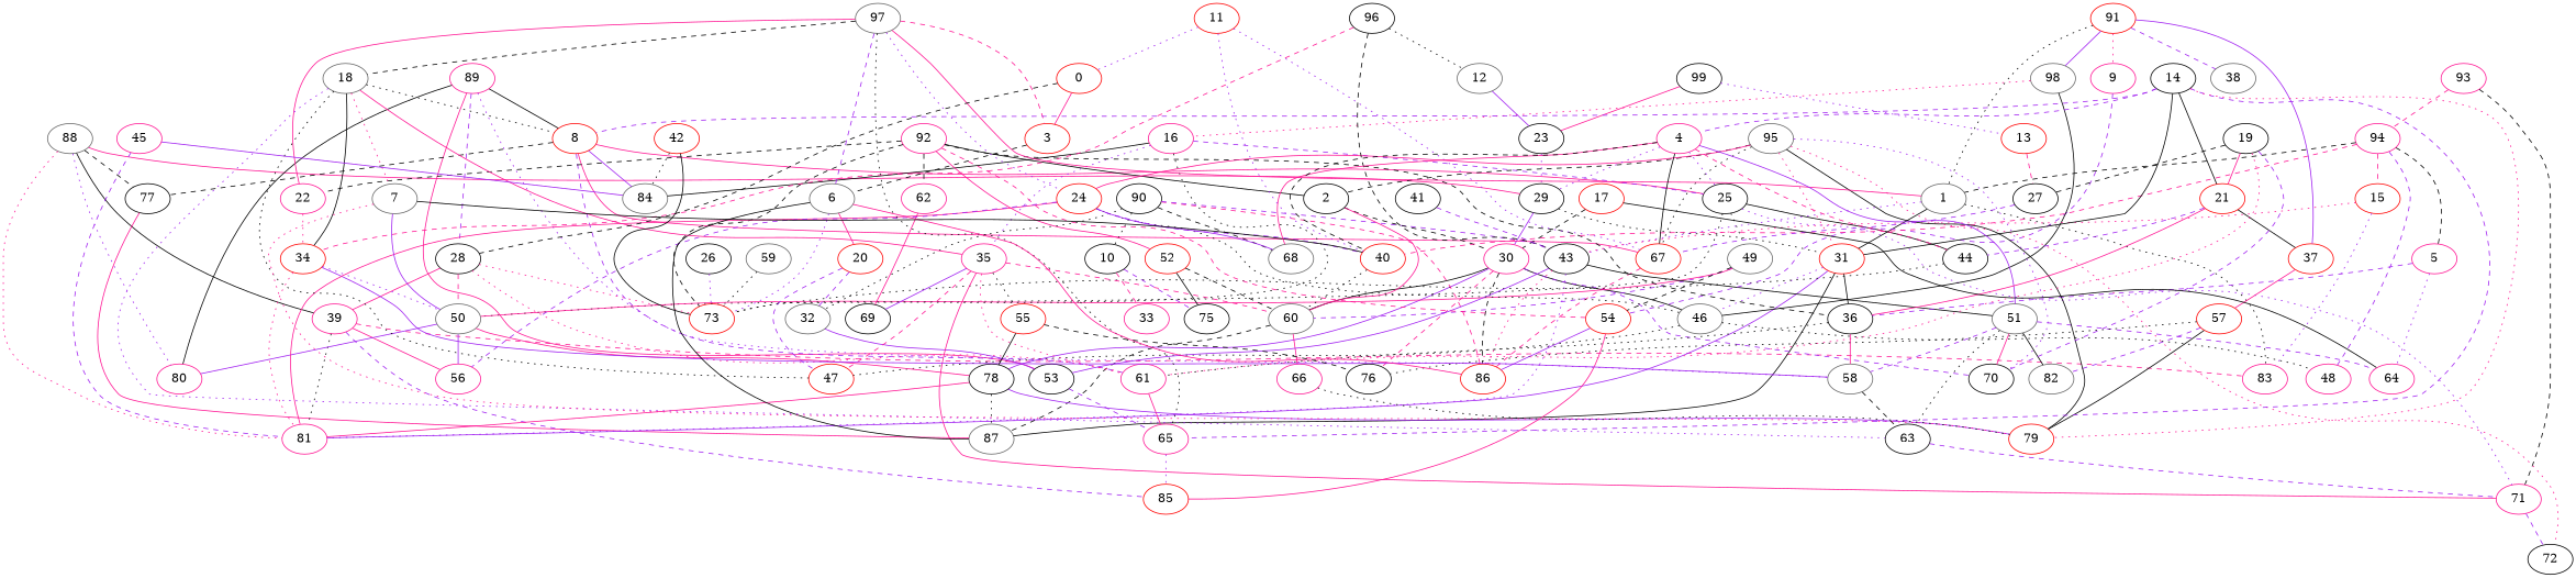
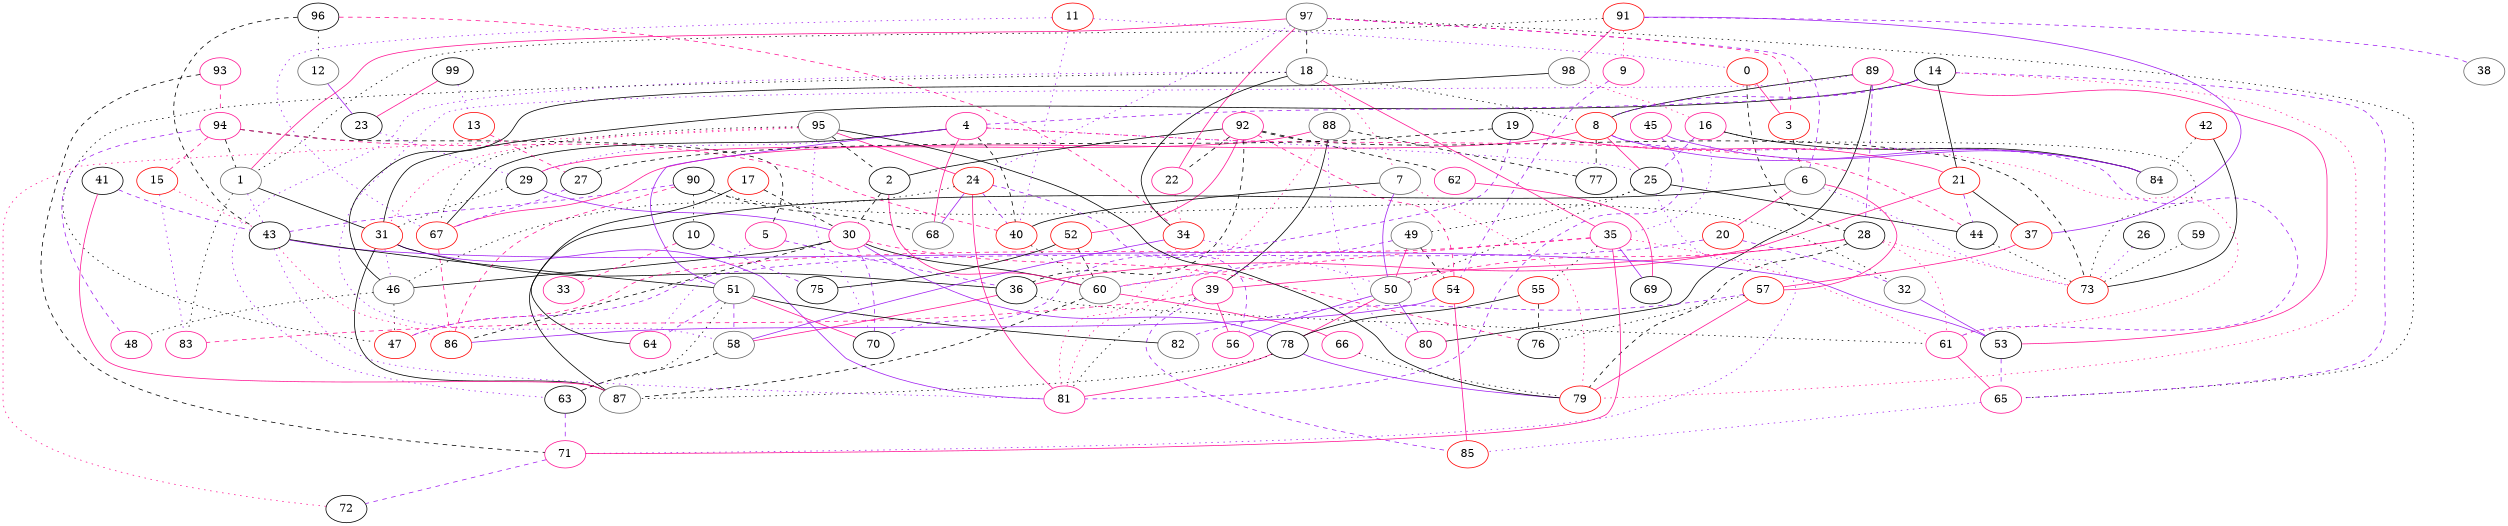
  graph {
    node [color=black]
    edge [color=black style=solid]
    88 [color=gray40]
    77
    80 [color=deeppink]
    81 [color=deeppink]
    29
    39 [color=deeppink]
    87 [color=gray40]
    31 [color=red]
    30 [color=deeppink]
    83 [color=deeppink]
    56 [color=deeppink]
    85 [color=red]
    46 [color=gray40]
    36
    86 [color=red]
    60 [color=gray40]
    70
    76
    78
    89 [color=deeppink]
    8 [color=red]
    53
    58 [color=gray40]
    28
    67 [color=red]
    25
    84 [color=gray40]
    61 [color=deeppink]
    65 [color=deeppink]
    63
    73 [color=red]
    79 [color=red]
    50 [color=gray40]
    71 [color=deeppink]
    44
    49 [color=gray40]
    90
    10
    32 [color=gray40]
    43
    68 [color=gray40]
    33 [color=deeppink]
    75
    51 [color=gray40]
    64 [color=deeppink]
    82 [color=gray40]
    91 [color=red]
    1 [color=gray40]
    37 [color=red]
    38 [color=gray40]
    9 [color=deeppink]
    98 [color=gray40]
    57 [color=red]
    54 [color=red]
    16 [color=deeppink]
    35 [color=deeppink]
    48 [color=deeppink]
    47 [color=red]
    92 [color=deeppink]
    2
    22 [color=deeppink]
    52 [color=red]
    62 [color=deeppink]
    34 [color=red]
    69
    66 [color=deeppink]
    93 [color=deeppink]
    94 [color=deeppink]
    72
    5 [color=deeppink]
    15 [color=red]
    40 [color=red]
    95 [color=gray40]
    24 [color=red]
    96
    12 [color=gray40]
    23
    97 [color=gray40]
    6 [color=gray40]
    3 [color=red]
    18 [color=gray40]
    20 [color=red]
    7 [color=gray40]
    55 [color=red]
    11 [color=red]
    0 [color=red]
    99
    13 [color=red]
    27
    14
    4 [color=deeppink]
    21 [color=red]
    17 [color=red]
    19
    26
    41
    42 [color=red]
    45 [color=deeppink]
    59 [color=gray40]
    88 -- 77 [style=dashed]
    88 -- 80 [color=purple style=dotted]
    88 -- 81 [color=deeppink style=dotted]
    88 -- 29 [color=deeppink]
    88 -- 39
-   77 -- 87 [color=deeppink]
+   41 -- 87 [color=deeppink]
    29 -- 31 [style=dotted]
    29 -- 30 [color=purple]
    39 -- 81 [style=dotted]
    39 -- 83 [color=deeppink style=dashed]
    39 -- 56 [color=deeppink]
    39 -- 85 [color=purple style=dashed]
    31 -- 81 [color=purple]
    31 -- 87
    31 -- 46 [color=purple style=dotted]
    31 -- 36
    30 -- 46
    30 -- 86 [style=dashed]
    30 -- 60
    30 -- 70 [color=purple style=dashed]
    30 -- 76 [color=deeppink style=dashed]
    30 -- 78 [color=purple]
    46 -- 48 [style=dotted]
    46 -- 47 [style=dotted]
    36 -- 58 [color=deeppink]
    36 -- 61 [style=dotted]
    60 -- 87 [style=dashed]
    60 -- 66 [color=deeppink]
    78 -- 81 [color=deeppink]
    78 -- 87 [style=dotted]
    78 -- 79 [color=purple]
    89 -- 80
    89 -- 8
    89 -- 53 [color=deeppink]
    89 -- 58 [color=purple style=dotted]
    89 -- 28 [color=purple style=dashed]
    8 -- 77 [style=dashed]
    8 -- 67 [color=deeppink]
    8 -- 25 [color=deeppink]
    8 -- 84 [color=purple]
    8 -- 61 [color=purple style=dashed]
    53 -- 65 [color=purple style=dashed]
    58 -- 63 [style=dashed]
    28 -- 39 [color=deeppink]
    28 -- 61 [color=deeppink style=dotted]
    28 -- 73 [color=deeppink style=dotted]
+   28 -- 79 [style=dashed]
    28 -- 50 [color=deeppink style=dashed]
    67 -- 86 [color=deeppink style=dashed]
    25 -- 50 [style=dotted]
    25 -- 71 [color=purple style=dotted]
    25 -- 44
    25 -- 49 [style=dotted]
    61 -- 65 [color=deeppink]
    65 -- 85 [color=purple style=dotted]
    63 -- 71 [color=purple style=dashed]
    50 -- 80 [color=purple]
    50 -- 56 [color=purple]
    50 -- 78 [color=deeppink]
    71 -- 72 [color=purple style=dashed]
    44 -- 73 [style=dotted]
    49 -- 60 [color=purple style=dashed]
    49 -- 50 [color=deeppink]
    49 -- 54 [style=dashed]
    90 -- 86 [color=deeppink style=dashed]
    90 -- 10 [style=dotted]
    90 -- 32 [style=dotted]
    90 -- 43 [color=purple style=dashed]
    90 -- 68 [style=dashed]
    10 -- 33 [color=deeppink style=dashed]
    10 -- 75 [color=purple style=dashed]
    32 -- 53 [color=purple]
    43 -- 81 [color=purple style=dotted]
    43 -- 86 [color=deeppink style=dotted]
    43 -- 53 [color=purple]
    43 -- 51
    51 -- 70 [color=deeppink]
    51 -- 58 [color=purple style=dashed]
    51 -- 63 [style=dotted]
    51 -- 64 [color=purple style=dashed]
    51 -- 82
    91 -- 1 [style=dotted]
    91 -- 37 [color=purple]
    91 -- 38 [color=purple style=dashed]
    91 -- 9 [color=deeppink style=dotted]
-   91 -- 98 [color=purple]
+   91 -- 98 [color=deeppink]
    1 -- 31
    1 -- 83 [style=dotted]
    1 -- 43 [color=purple style=dotted]
    37 -- 57 [color=deeppink]
    9 -- 54 [color=purple style=dashed]
    98 -- 46
    98 -- 16 [color=deeppink style=dotted]
    57 -- 76 [style=dotted]
-   57 -- 79
+   57 -- 79 [color=deeppink]
    57 -- 82 [color=purple style=dashed]
    54 -- 85 [color=deeppink]
    54 -- 86 [color=purple]
    16 -- 25 [color=purple style=dashed]
    16 -- 84
    16 -- 73 [style=dotted]
    16 -- 35 [color=purple style=dotted]
    35 -- 60 [color=deeppink style=dashed]
    35 -- 61 [color=deeppink style=dotted]
    35 -- 71 [color=deeppink]
    35 -- 47 [color=deeppink style=dashed]
    35 -- 69 [color=purple]
    35 -- 55 [style=dotted]
    92 -- 36 [style=dashed]
    92 -- 73 [style=dashed]
    92 -- 54 [color=deeppink style=dashed]
    92 -- 2
    92 -- 22 [style=dashed]
    92 -- 52 [color=deeppink]
    92 -- 62 [style=dashed]
    2 -- 30 [style=dashed]
    2 -- 60 [color=deeppink]
    22 -- 34 [color=deeppink style=dotted]
    52 -- 60 [style=dashed]
    52 -- 75
    62 -- 69 [color=deeppink]
    34 -- 81 [color=deeppink style=dotted]
    34 -- 58 [color=purple]
    34 -- 50 [color=purple style=dotted]
    66 -- 79 [style=dotted]
    93 -- 71 [style=dashed]
    93 -- 94 [color=deeppink style=dashed]
    94 -- 1 [style=dashed]
    94 -- 48 [color=purple style=dashed]
    94 -- 5 [style=dashed]
    94 -- 15 [color=deeppink style=dashed]
    94 -- 40 [color=deeppink style=dashed]
    5 -- 36 [color=purple style=dashed]
    5 -- 64 [color=purple style=dotted]
    15 -- 83 [color=purple style=dotted]
    15 -- 43 [color=deeppink style=dotted]
    40 -- 60 [style=dotted]
    95 -- 31 [color=deeppink style=dotted]
    95 -- 70 [color=purple style=dotted]
    95 -- 67 [style=dotted]
    95 -- 79
    95 -- 2 [style=dashed]
    95 -- 72 [color=deeppink style=dotted]
    95 -- 24 [color=deeppink]
    24 -- 81 [color=deeppink]
    24 -- 56 [color=purple style=dashed]
    24 -- 46 [style=dotted]
    24 -- 68 [color=purple]
    24 -- 40 [color=purple style=dashed]
    96 -- 43 [style=dashed]
    96 -- 34 [color=deeppink style=dashed]
    96 -- 12 [style=dotted]
    12 -- 23 [color=purple]
    23 -- 29 [color=purple style=dotted]
    97 -- 65 [style=dotted]
    97 -- 1 [color=deeppink]
    97 -- 22 [color=deeppink]
    97 -- 24 [color=purple style=dotted]
    97 -- 6 [color=purple style=dashed]
    97 -- 3 [color=deeppink style=dashed]
    97 -- 18 [style=dashed]
    6 -- 87
-   6 -- 86 [color=deeppink]
+   6 -- 57 [color=deeppink]
    6 -- 73 [color=purple style=dotted]
    6 -- 20 [color=deeppink]
    3 -- 6 [style=dashed]
    18 -- 8 [style=dotted]
    18 -- 63 [color=purple style=dotted]
    18 -- 35 [color=deeppink]
    18 -- 47 [style=dotted]
    18 -- 34
    18 -- 7 [color=deeppink style=dotted]
    20 -- 32 [color=purple style=dashed]
    20 -- 47 [color=purple style=dashed]
    7 -- 79 [color=deeppink style=dotted]
    7 -- 50 [color=purple]
    7 -- 40
    55 -- 76 [style=dashed]
    55 -- 78
    11 -- 67 [color=purple style=dotted]
    11 -- 40 [color=purple style=dotted]
    11 -- 0 [color=purple style=dotted]
    0 -- 28 [style=dashed]
    0 -- 3 [color=deeppink]
    99 -- 23 [color=deeppink]
    99 -- 13 [color=purple style=dotted]
    13 -- 27 [color=deeppink style=dashed]
    27 -- 67 [color=purple style=dashed]
    14 -- 31
    14 -- 8 [color=purple style=dashed]
    14 -- 65 [color=purple style=dashed]
    14 -- 79 [color=deeppink style=dotted]
    14 -- 4 [color=purple style=dashed]
    14 -- 21
    4 -- 29 [color=purple style=dotted]
    4 -- 67
    4 -- 25 [color=purple style=dotted]
    4 -- 44 [color=deeppink style=dashed]
    4 -- 68 [color=deeppink]
    4 -- 51 [color=purple]
    4 -- 40 [style=dashed]
    21 -- 36 [color=deeppink]
    21 -- 44 [color=purple style=dashed]
    21 -- 37
    17 -- 30 [style=dashed]
    17 -- 64
    19 -- 70 [color=purple style=dashed]
    19 -- 61 [color=deeppink style=dotted]
    19 -- 27 [style=dashed]
    19 -- 21 [color=deeppink]
    26 -- 73 [color=purple style=dotted]
    41 -- 43 [color=purple style=dashed]
    42 -- 84 [style=dotted]
    42 -- 73
    45 -- 81 [color=purple style=dashed]
    45 -- 84 [color=purple]
    59 -- 73 [style=dotted]
  }
